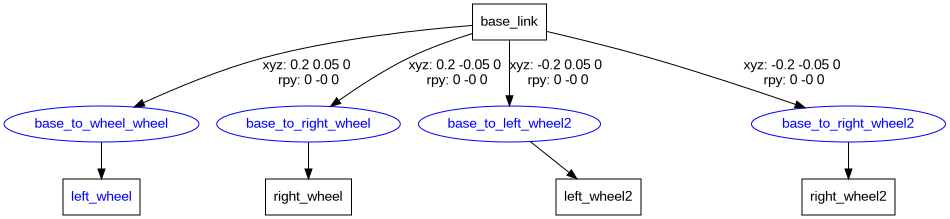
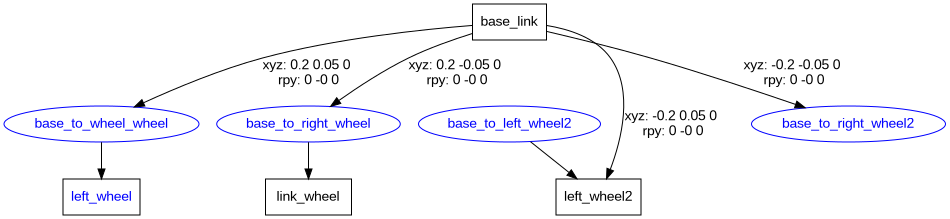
  digraph {
    fontname="Liberation Sans"
    node [fontname="Liberation Sans" shape=box fontcolor=blue]
    edge [fontname="Liberation Sans"]
    n1 [label=base_link fontcolor=""]
    n2 [color=blue label=base_to_wheel_wheel shape=ellipse]
    base_to_left_wheel2 [color=blue shape=ellipse]
    base_to_right_wheel [color=blue shape=ellipse]
    base_to_right_wheel2 [color=blue shape=ellipse]
    n6 [label=left_wheel]
    n7 [label=left_wheel2 fontcolor=""]
-   n8 [label=right_wheel fontcolor=""]
-   n9 [label=right_wheel2 fontcolor=""]
+   n8 [label=link_wheel fontcolor=""]
    n1 -> n2 [label="xyz: 0.2 0.05 0 \nrpy: 0 -0 0"]
-   n1 -> base_to_left_wheel2 [label="xyz: -0.2 0.05 0 \nrpy: 0 -0 0"]
+   n1 -> n7 [label="xyz: -0.2 0.05 0 \nrpy: 0 -0 0"]
    n1 -> base_to_right_wheel [label="xyz: 0.2 -0.05 0 \nrpy: 0 -0 0"]
    n1 -> base_to_right_wheel2 [label="xyz: -0.2 -0.05 0 \nrpy: 0 -0 0"]
    n2 -> n6
    base_to_left_wheel2 -> n7
    base_to_right_wheel -> n8
-   base_to_right_wheel2 -> n9
  }
